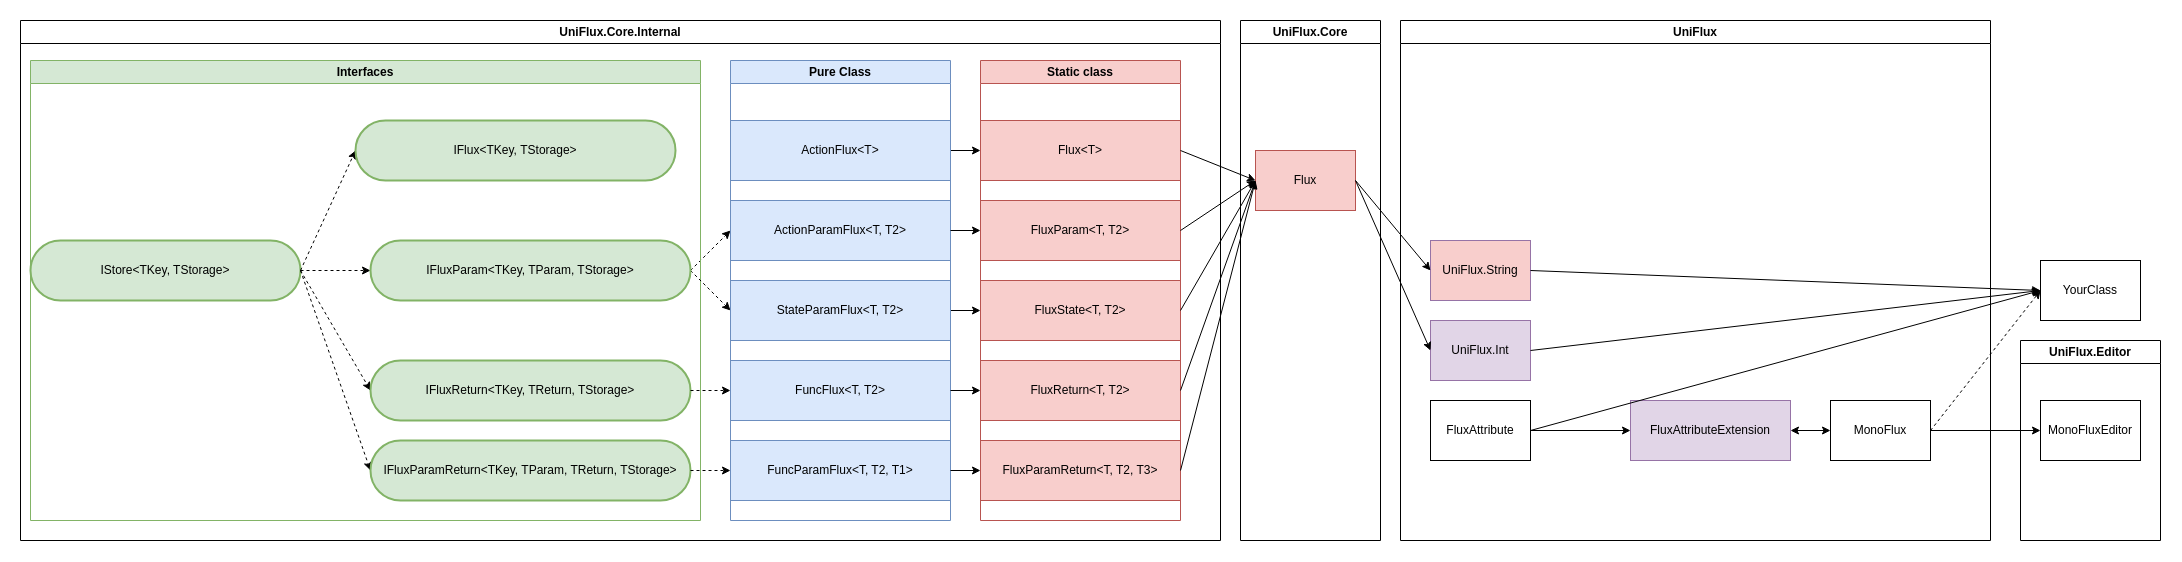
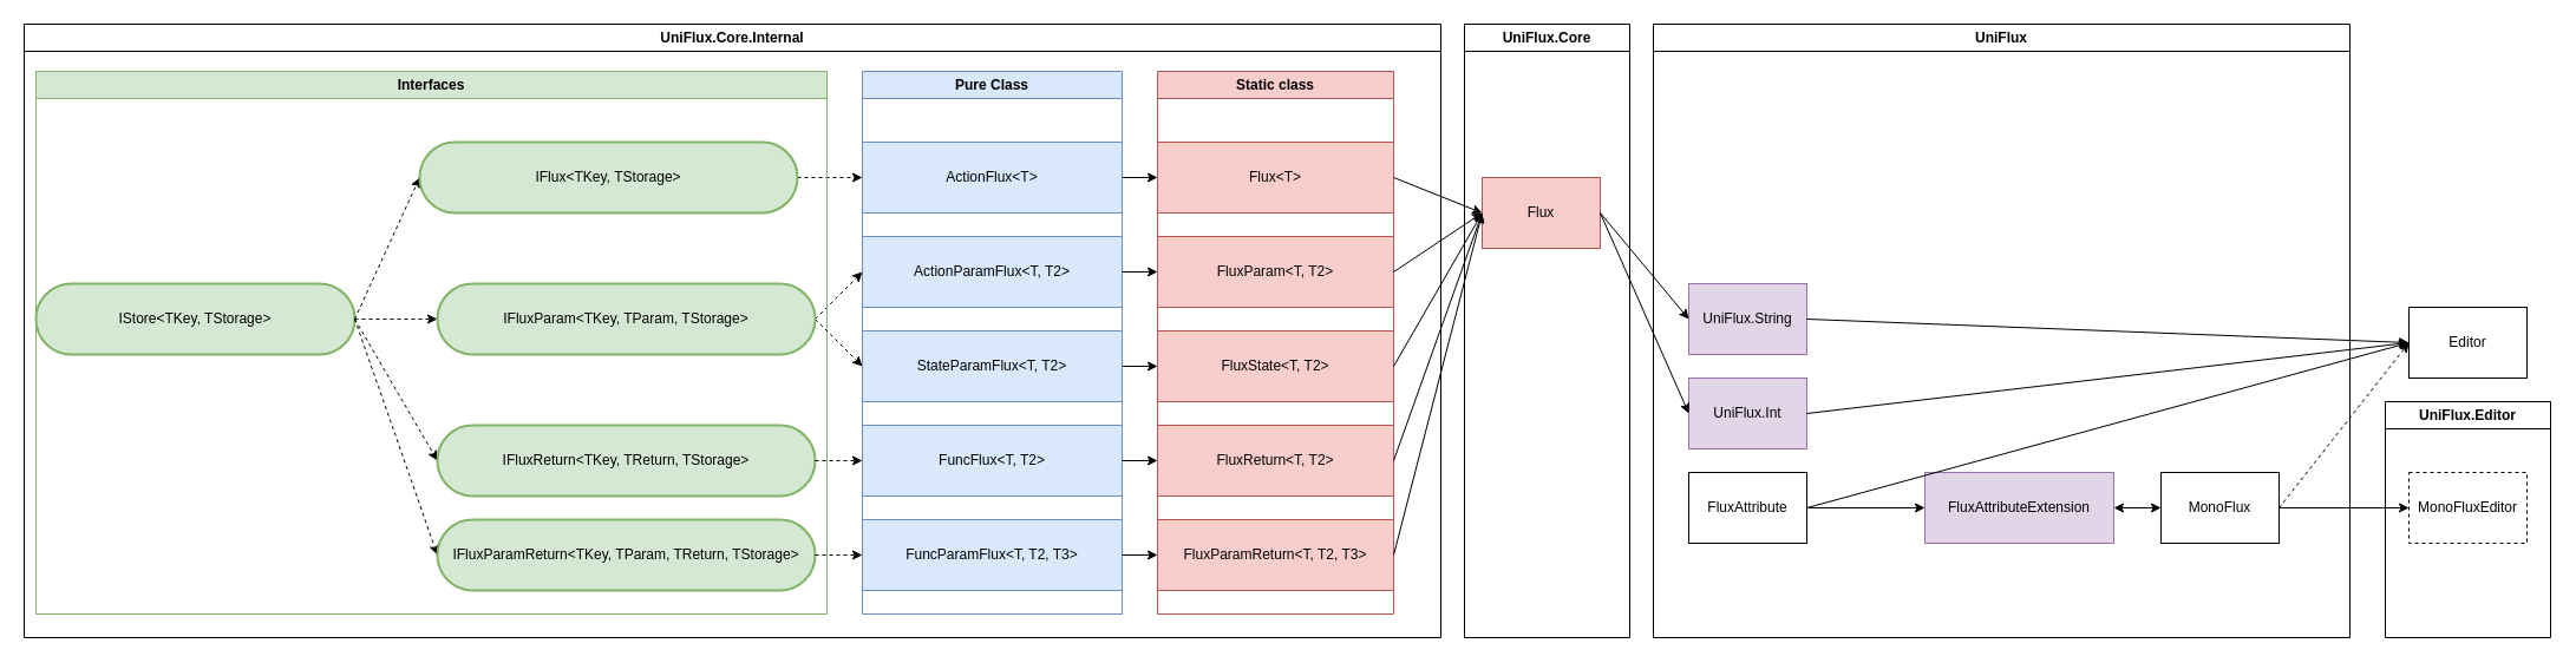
  <mxCell id="0" />
  <mxCell id="1" parent="0" />
+ <mxCell id="2" value="" style="edgeStyle=orthogonalEdgeStyle;rounded=0;orthogonalLoop=1;jettySize=auto;html=1;dashed=1;" parent="1" source="14" target="5" edge="1"><mxGeometry relative="1" as="geometry" /></mxCell>
  <mxCell id="3" value="" style="rounded=0;orthogonalLoop=1;jettySize=auto;html=1;dashed=1;exitX=1;exitY=0.5;exitDx=0;exitDy=0;" parent="1" source="16" edge="1"><mxGeometry relative="1" as="geometry"><mxPoint x="730" y="230" as="targetPoint" /></mxGeometry></mxCell>
  <mxCell id="4" style="rounded=0;orthogonalLoop=1;jettySize=auto;html=1;entryX=0;entryY=0.5;entryDx=0;entryDy=0;exitX=1;exitY=0.5;exitDx=0;exitDy=0;" parent="1" source="5" target="20" edge="1"><mxGeometry relative="1" as="geometry" /></mxCell>
  <mxCell id="5" value="ActionFlux&amp;lt;T&amp;gt;" style="rounded=1;whiteSpace=wrap;html=1;fillColor=#dae8fc;strokeColor=#6c8ebf;glass=0;shadow=0;arcSize=0;" parent="1" vertex="1"><mxGeometry x="730" y="120" width="220" height="60" as="geometry" /></mxCell>
  <mxCell id="6" value="Pure Class" style="swimlane;whiteSpace=wrap;html=1;fillColor=#dae8fc;strokeColor=#6c8ebf;" parent="1" vertex="1"><mxGeometry x="730" y="60" width="220" height="460" as="geometry" /></mxCell>
  <mxCell id="7" value="Interfaces" style="swimlane;whiteSpace=wrap;html=1;fillColor=#d5e8d4;strokeColor=#82b366;" parent="1" vertex="1"><mxGeometry x="30" y="60" width="670" height="460" as="geometry" /></mxCell>
  <mxCell id="8" value="IStore&amp;lt;TKey, TStorage&lt;span style=&quot;background-color: initial;&quot;&gt;&amp;gt;&lt;/span&gt;" style="rounded=1;whiteSpace=wrap;html=1;glass=0;shadow=0;fillColor=#d5e8d4;strokeColor=#82b366;fillStyle=auto;strokeWidth=2;perimeterSpacing=0;arcSize=50;" parent="7" vertex="1"><mxGeometry y="180" width="270" height="60" as="geometry" /></mxCell>
  <mxCell id="9" value="" style="edgeStyle=none;orthogonalLoop=1;jettySize=auto;html=1;rounded=0;exitX=1;exitY=0.5;exitDx=0;exitDy=0;entryX=0;entryY=0.5;entryDx=0;entryDy=0;dashed=1;" parent="1" source="8" target="18" edge="1"><mxGeometry width="80" relative="1" as="geometry"><mxPoint x="480" y="490" as="sourcePoint" /><mxPoint x="560" y="490" as="targetPoint" /><Array as="points" /></mxGeometry></mxCell>
  <mxCell id="10" value="" style="edgeStyle=none;orthogonalLoop=1;jettySize=auto;html=1;rounded=0;exitX=1;exitY=0.5;exitDx=0;exitDy=0;entryX=0;entryY=0.5;entryDx=0;entryDy=0;dashed=1;" parent="1" source="8" target="17" edge="1"><mxGeometry width="80" relative="1" as="geometry"><mxPoint x="490" y="490" as="sourcePoint" /><mxPoint x="570" y="490" as="targetPoint" /><Array as="points" /></mxGeometry></mxCell>
  <mxCell id="11" value="" style="edgeStyle=none;orthogonalLoop=1;jettySize=auto;html=1;rounded=0;exitX=1;exitY=0.5;exitDx=0;exitDy=0;entryX=0;entryY=0.5;entryDx=0;entryDy=0;dashed=1;" parent="1" source="8" target="16" edge="1"><mxGeometry width="80" relative="1" as="geometry"><mxPoint x="580" y="620" as="sourcePoint" /><mxPoint x="660" y="620" as="targetPoint" /><Array as="points" /></mxGeometry></mxCell>
  <mxCell id="12" value="" style="edgeStyle=none;orthogonalLoop=1;jettySize=auto;html=1;rounded=0;exitX=1;exitY=0.5;exitDx=0;exitDy=0;entryX=0;entryY=0.5;entryDx=0;entryDy=0;dashed=1;" parent="1" source="8" target="14" edge="1"><mxGeometry width="80" relative="1" as="geometry"><mxPoint x="460" y="480" as="sourcePoint" /><mxPoint x="540" y="480" as="targetPoint" /><Array as="points" /></mxGeometry></mxCell>
  <mxCell id="13" value="UniFlux.Core.Internal" style="swimlane;whiteSpace=wrap;html=1;" parent="1" vertex="1"><mxGeometry x="20" y="20" width="1200" height="520" as="geometry" /></mxCell>
  <mxCell id="14" value="IFlux&amp;lt;TKey&lt;span style=&quot;background-color: initial;&quot;&gt;,&amp;nbsp;&lt;/span&gt;&lt;span style=&quot;background-color: initial;&quot;&gt;TStorage&lt;/span&gt;&lt;span style=&quot;background-color: initial;&quot;&gt;&amp;gt;&lt;/span&gt;" style="rounded=1;whiteSpace=wrap;html=1;glass=0;shadow=0;fillColor=#d5e8d4;strokeColor=#82b366;fillStyle=auto;strokeWidth=2;perimeterSpacing=0;arcSize=50;" parent="13" vertex="1"><mxGeometry x="335" y="100" width="320" height="60" as="geometry" /></mxCell>
  <mxCell id="15" style="rounded=0;orthogonalLoop=1;jettySize=auto;html=1;exitX=1;exitY=0.5;exitDx=0;exitDy=0;entryX=0;entryY=0.5;entryDx=0;entryDy=0;dashed=1;" edge="1" parent="13" source="16" target="32"><mxGeometry relative="1" as="geometry" /></mxCell>
  <mxCell id="16" value="IFluxParam&amp;lt;TKey, TParam, TStorage&amp;gt;" style="rounded=1;whiteSpace=wrap;html=1;glass=0;shadow=0;fillColor=#d5e8d4;strokeColor=#82b366;fillStyle=auto;strokeWidth=2;perimeterSpacing=0;arcSize=50;" parent="13" vertex="1"><mxGeometry x="350" y="220" width="320" height="60" as="geometry" /></mxCell>
  <mxCell id="17" value="IFluxReturn&amp;lt;TKey, TReturn, TStorage&amp;gt;" style="rounded=1;whiteSpace=wrap;html=1;glass=0;shadow=0;fillColor=#d5e8d4;strokeColor=#82b366;fillStyle=auto;strokeWidth=2;perimeterSpacing=0;arcSize=50;" parent="13" vertex="1"><mxGeometry x="350" y="340" width="320" height="60" as="geometry" /></mxCell>
  <mxCell id="18" value="IFluxParamReturn&amp;lt;TKey, TParam, TReturn, TStorage&amp;gt;" style="rounded=1;whiteSpace=wrap;html=1;glass=0;shadow=0;fillColor=#d5e8d4;strokeColor=#82b366;fillStyle=auto;strokeWidth=2;perimeterSpacing=0;arcSize=50;" parent="13" vertex="1"><mxGeometry x="350" y="420" width="320" height="60" as="geometry" /></mxCell>
  <mxCell id="19" value="Static class" style="swimlane;whiteSpace=wrap;html=1;fillColor=#f8cecc;strokeColor=#b85450;" parent="13" vertex="1"><mxGeometry x="960" y="40" width="200" height="460" as="geometry" /></mxCell>
  <mxCell id="20" value="Flux&amp;lt;T&amp;gt;" style="rounded=0;whiteSpace=wrap;html=1;fillColor=#f8cecc;strokeColor=#b85450;" parent="19" vertex="1"><mxGeometry y="60" width="200" height="60" as="geometry" /></mxCell>
  <mxCell id="21" value="FluxParam&amp;lt;T, T2&amp;gt;" style="rounded=0;whiteSpace=wrap;html=1;fillColor=#f8cecc;strokeColor=#b85450;" parent="19" vertex="1"><mxGeometry y="140" width="200" height="60" as="geometry" /></mxCell>
  <mxCell id="22" value="FluxParamReturn&amp;lt;T, T2, T3&amp;gt;" style="rounded=0;whiteSpace=wrap;html=1;fillColor=#f8cecc;strokeColor=#b85450;" parent="19" vertex="1"><mxGeometry y="380" width="200" height="60" as="geometry" /></mxCell>
  <mxCell id="23" value="FluxReturn&amp;lt;T, T2&amp;gt;" style="rounded=0;whiteSpace=wrap;html=1;fillColor=#f8cecc;strokeColor=#b85450;" parent="19" vertex="1"><mxGeometry y="300" width="200" height="60" as="geometry" /></mxCell>
  <mxCell id="24" value="FluxState&amp;lt;T, T2&amp;gt;" style="rounded=0;whiteSpace=wrap;html=1;fillColor=#f8cecc;strokeColor=#b85450;" vertex="1" parent="19"><mxGeometry y="220" width="200" height="60" as="geometry" /></mxCell>
- <mxCell id="25" value="FuncParamFlux&amp;lt;T, T2, T1&amp;gt;" style="rounded=0;whiteSpace=wrap;html=1;fillColor=#dae8fc;strokeColor=#6c8ebf;" parent="13" vertex="1"><mxGeometry x="710" y="420" width="220" height="60" as="geometry" /></mxCell>
+ <mxCell id="25" value="FuncParamFlux&amp;lt;T, T2, T3&amp;gt;" style="rounded=0;whiteSpace=wrap;html=1;fillColor=#dae8fc;strokeColor=#6c8ebf;" parent="13" vertex="1"><mxGeometry x="710" y="420" width="220" height="60" as="geometry" /></mxCell>
  <mxCell id="26" value="" style="edgeStyle=orthogonalEdgeStyle;rounded=0;orthogonalLoop=1;jettySize=auto;html=1;dashed=1;entryX=0;entryY=0.5;entryDx=0;entryDy=0;" parent="13" source="18" target="25" edge="1"><mxGeometry relative="1" as="geometry" /></mxCell>
  <mxCell id="27" value="" style="edgeStyle=none;orthogonalLoop=1;jettySize=auto;html=1;rounded=0;exitX=1;exitY=0.5;exitDx=0;exitDy=0;entryX=0;entryY=0.5;entryDx=0;entryDy=0;" parent="13" source="25" target="22" edge="1"><mxGeometry width="80" relative="1" as="geometry"><mxPoint x="1120" y="410" as="sourcePoint" /><mxPoint x="1200" y="410" as="targetPoint" /><Array as="points" /></mxGeometry></mxCell>
  <mxCell id="28" value="FuncFlux&amp;lt;T, T2&amp;gt;" style="rounded=0;whiteSpace=wrap;html=1;fillColor=#dae8fc;strokeColor=#6c8ebf;" parent="13" vertex="1"><mxGeometry x="710" y="340" width="220" height="60" as="geometry" /></mxCell>
  <mxCell id="29" value="" style="edgeStyle=orthogonalEdgeStyle;rounded=0;orthogonalLoop=1;jettySize=auto;html=1;dashed=1;entryX=0;entryY=0.5;entryDx=0;entryDy=0;" parent="13" source="17" target="28" edge="1"><mxGeometry relative="1" as="geometry" /></mxCell>
  <mxCell id="30" value="" style="edgeStyle=none;orthogonalLoop=1;jettySize=auto;html=1;rounded=0;exitX=1;exitY=0.5;exitDx=0;exitDy=0;entryX=0;entryY=0.5;entryDx=0;entryDy=0;" parent="13" source="28" target="23" edge="1"><mxGeometry width="80" relative="1" as="geometry"><mxPoint x="1000" y="460" as="sourcePoint" /><mxPoint x="1080" y="460" as="targetPoint" /><Array as="points" /></mxGeometry></mxCell>
  <mxCell id="31" value="" style="edgeStyle=orthogonalEdgeStyle;rounded=0;orthogonalLoop=1;jettySize=auto;html=1;" edge="1" parent="13" source="32" target="24"><mxGeometry relative="1" as="geometry" /></mxCell>
  <mxCell id="32" value="StateParamFlux&amp;lt;T, T2&amp;gt;" style="rounded=0;whiteSpace=wrap;html=1;fillColor=#dae8fc;strokeColor=#6c8ebf;" vertex="1" parent="13"><mxGeometry x="710" y="260" width="220" height="60" as="geometry" /></mxCell>
  <mxCell id="33" value="ActionParamFlux&amp;lt;T, T2&amp;gt;" style="rounded=0;whiteSpace=wrap;html=1;fillColor=#dae8fc;strokeColor=#6c8ebf;" parent="13" vertex="1"><mxGeometry x="710" y="180" width="220" height="60" as="geometry" /></mxCell>
  <mxCell id="34" value="" style="edgeStyle=none;orthogonalLoop=1;jettySize=auto;html=1;rounded=0;exitX=1;exitY=0.5;exitDx=0;exitDy=0;entryX=0;entryY=0.5;entryDx=0;entryDy=0;" parent="13" source="33" target="21" edge="1"><mxGeometry width="80" relative="1" as="geometry"><mxPoint x="1230" y="260" as="sourcePoint" /><mxPoint x="1310" y="260" as="targetPoint" /><Array as="points" /></mxGeometry></mxCell>
  <mxCell id="35" value="UniFlux.Core" style="swimlane;whiteSpace=wrap;html=1;" parent="1" vertex="1"><mxGeometry x="1240" y="20" width="140" height="520" as="geometry" /></mxCell>
  <mxCell id="36" value="Flux" style="rounded=0;whiteSpace=wrap;html=1;fillColor=#f8cecc;strokeColor=#b85450;" parent="35" vertex="1"><mxGeometry x="15" y="130" width="100" height="60" as="geometry" /></mxCell>
  <mxCell id="37" value="UniFlux" style="swimlane;whiteSpace=wrap;html=1;" parent="1" vertex="1"><mxGeometry x="1400" y="20" width="590" height="520" as="geometry" /></mxCell>
  <mxCell id="38" value="MonoFlux" style="rounded=0;whiteSpace=wrap;html=1;" parent="37" vertex="1"><mxGeometry x="430" y="380" width="100" height="60" as="geometry" /></mxCell>
  <mxCell id="39" value="FluxAttribute" style="rounded=0;whiteSpace=wrap;html=1;" parent="37" vertex="1"><mxGeometry x="30" y="380" width="100" height="60" as="geometry" /></mxCell>
  <mxCell id="40" value="" style="edgeStyle=none;orthogonalLoop=1;jettySize=auto;html=1;rounded=0;startArrow=classic;startFill=1;" parent="37" source="42" target="38" edge="1"><mxGeometry width="80" relative="1" as="geometry"><mxPoint x="380" y="225" as="sourcePoint" /><mxPoint x="460" y="225" as="targetPoint" /><Array as="points" /></mxGeometry></mxCell>
  <mxCell id="41" value="" style="edgeStyle=none;orthogonalLoop=1;jettySize=auto;html=1;rounded=0;entryX=0;entryY=0.5;entryDx=0;entryDy=0;exitX=1;exitY=0.5;exitDx=0;exitDy=0;" parent="37" source="39" target="42" edge="1"><mxGeometry width="80" relative="1" as="geometry"><mxPoint x="240" y="240" as="sourcePoint" /><mxPoint x="400" y="200" as="targetPoint" /><Array as="points" /></mxGeometry></mxCell>
  <mxCell id="42" value="FluxAttributeExtension" style="rounded=0;whiteSpace=wrap;html=1;fillColor=#e1d5e7;strokeColor=#9673a6;" parent="37" vertex="1"><mxGeometry x="230" y="380" width="160" height="60" as="geometry" /></mxCell>
- <mxCell id="43" value="UniFlux.String" style="rounded=0;whiteSpace=wrap;html=1;fillColor=#f8cecc;strokeColor=#9673a6;" parent="37" vertex="1"><mxGeometry x="30" y="220" width="100" height="60" as="geometry" /></mxCell>
+ <mxCell id="43" value="UniFlux.String" style="rounded=0;whiteSpace=wrap;html=1;fillColor=#e1d5e7;strokeColor=#9673a6;" parent="37" vertex="1"><mxGeometry x="30" y="220" width="100" height="60" as="geometry" /></mxCell>
  <mxCell id="44" value="UniFlux.Int" style="rounded=0;whiteSpace=wrap;html=1;fillColor=#e1d5e7;strokeColor=#9673a6;" parent="37" vertex="1"><mxGeometry x="30" y="300" width="100" height="60" as="geometry" /></mxCell>
  <mxCell id="45" value="" style="edgeStyle=none;orthogonalLoop=1;jettySize=auto;html=1;rounded=0;exitX=1;exitY=0.5;exitDx=0;exitDy=0;entryX=0;entryY=0.5;entryDx=0;entryDy=0;" parent="1" source="20" target="36" edge="1"><mxGeometry width="80" relative="1" as="geometry"><mxPoint x="1150" y="500" as="sourcePoint" /><mxPoint x="1230" y="500" as="targetPoint" /><Array as="points" /></mxGeometry></mxCell>
  <mxCell id="46" value="" style="edgeStyle=none;orthogonalLoop=1;jettySize=auto;html=1;rounded=0;exitX=1;exitY=0.5;exitDx=0;exitDy=0;entryX=0;entryY=0.5;entryDx=0;entryDy=0;" parent="1" source="21" target="36" edge="1"><mxGeometry width="80" relative="1" as="geometry"><mxPoint x="1190" y="480" as="sourcePoint" /><mxPoint x="1270" y="480" as="targetPoint" /><Array as="points" /></mxGeometry></mxCell>
  <mxCell id="47" value="" style="edgeStyle=none;orthogonalLoop=1;jettySize=auto;html=1;rounded=0;exitX=1;exitY=0.5;exitDx=0;exitDy=0;entryX=0;entryY=0.5;entryDx=0;entryDy=0;" parent="1" source="23" target="36" edge="1"><mxGeometry width="80" relative="1" as="geometry"><mxPoint x="1170" y="500" as="sourcePoint" /><mxPoint x="1250" y="500" as="targetPoint" /><Array as="points" /></mxGeometry></mxCell>
  <mxCell id="48" value="" style="edgeStyle=none;orthogonalLoop=1;jettySize=auto;html=1;rounded=0;exitX=1;exitY=0.5;exitDx=0;exitDy=0;entryX=0;entryY=0.5;entryDx=0;entryDy=0;" parent="1" source="22" target="36" edge="1"><mxGeometry width="80" relative="1" as="geometry"><mxPoint x="1170" y="520" as="sourcePoint" /><mxPoint x="1250" y="520" as="targetPoint" /><Array as="points" /></mxGeometry></mxCell>
  <mxCell id="49" value="" style="edgeStyle=none;orthogonalLoop=1;jettySize=auto;html=1;rounded=0;exitX=1;exitY=0.5;exitDx=0;exitDy=0;entryX=0;entryY=0.5;entryDx=0;entryDy=0;" parent="1" source="36" target="43" edge="1"><mxGeometry width="80" relative="1" as="geometry"><mxPoint x="1440" y="320" as="sourcePoint" /><mxPoint x="1520" y="320" as="targetPoint" /><Array as="points" /></mxGeometry></mxCell>
  <mxCell id="50" value="" style="edgeStyle=none;orthogonalLoop=1;jettySize=auto;html=1;rounded=0;exitX=1;exitY=0.5;exitDx=0;exitDy=0;entryX=0;entryY=0.5;entryDx=0;entryDy=0;" parent="1" source="36" target="44" edge="1"><mxGeometry width="80" relative="1" as="geometry"><mxPoint x="1440" y="300" as="sourcePoint" /><mxPoint x="1520" y="250" as="targetPoint" /><Array as="points" /></mxGeometry></mxCell>
  <mxCell id="51" value="UniFlux.Editor" style="swimlane;whiteSpace=wrap;html=1;" parent="1" vertex="1"><mxGeometry x="2020" y="340" width="140" height="200" as="geometry" /></mxCell>
- <mxCell id="52" value="MonoFluxEditor" style="rounded=0;whiteSpace=wrap;html=1;" parent="51" vertex="1"><mxGeometry x="20" y="60" width="100" height="60" as="geometry" /></mxCell>
+ <mxCell id="52" value="MonoFluxEditor" style="rounded=0;whiteSpace=wrap;html=1;dashed=1;" parent="51" vertex="1"><mxGeometry x="20" y="60" width="100" height="60" as="geometry" /></mxCell>
  <mxCell id="53" value="" style="edgeStyle=none;orthogonalLoop=1;jettySize=auto;html=1;rounded=0;exitX=1;exitY=0.5;exitDx=0;exitDy=0;entryX=0;entryY=0.5;entryDx=0;entryDy=0;" parent="1" source="38" target="52" edge="1"><mxGeometry width="80" relative="1" as="geometry"><mxPoint x="1940" y="250" as="sourcePoint" /><mxPoint x="2020" y="250" as="targetPoint" /><Array as="points" /></mxGeometry></mxCell>
- <mxCell id="54" value="YourClass" style="rounded=0;whiteSpace=wrap;html=1;" parent="1" vertex="1"><mxGeometry x="2040" y="260" width="100" height="60" as="geometry" /></mxCell>
+ <mxCell id="54" value="Editor" style="rounded=0;whiteSpace=wrap;html=1;" parent="1" vertex="1"><mxGeometry x="2040" y="260" width="100" height="60" as="geometry" /></mxCell>
  <mxCell id="55" value="" style="edgeStyle=none;orthogonalLoop=1;jettySize=auto;html=1;rounded=0;exitX=1;exitY=0.5;exitDx=0;exitDy=0;entryX=0;entryY=0.5;entryDx=0;entryDy=0;dashed=1;" parent="1" source="38" target="54" edge="1"><mxGeometry width="80" relative="1" as="geometry"><mxPoint x="1990" y="170" as="sourcePoint" /><mxPoint x="2070" y="170" as="targetPoint" /><Array as="points" /></mxGeometry></mxCell>
  <mxCell id="56" value="" style="edgeStyle=none;orthogonalLoop=1;jettySize=auto;html=1;rounded=0;exitX=1;exitY=0.5;exitDx=0;exitDy=0;entryX=0;entryY=0.5;entryDx=0;entryDy=0;" parent="1" source="39" target="54" edge="1"><mxGeometry width="80" relative="1" as="geometry"><mxPoint x="1600" y="110" as="sourcePoint" /><mxPoint x="1680" y="110" as="targetPoint" /><Array as="points" /></mxGeometry></mxCell>
  <mxCell id="57" value="" style="edgeStyle=none;orthogonalLoop=1;jettySize=auto;html=1;rounded=0;exitX=1;exitY=0.5;exitDx=0;exitDy=0;entryX=0;entryY=0.5;entryDx=0;entryDy=0;" parent="1" source="43" target="54" edge="1"><mxGeometry width="80" relative="1" as="geometry"><mxPoint x="1640" y="300" as="sourcePoint" /><mxPoint x="1720" y="300" as="targetPoint" /><Array as="points" /></mxGeometry></mxCell>
  <mxCell id="58" value="" style="edgeStyle=none;orthogonalLoop=1;jettySize=auto;html=1;rounded=0;exitX=1;exitY=0.5;exitDx=0;exitDy=0;entryX=0;entryY=0.5;entryDx=0;entryDy=0;" parent="1" source="44" target="54" edge="1"><mxGeometry width="80" relative="1" as="geometry"><mxPoint x="1570" y="330" as="sourcePoint" /><mxPoint x="2060" y="210" as="targetPoint" /><Array as="points" /></mxGeometry></mxCell>
  <mxCell id="59" style="rounded=0;orthogonalLoop=1;jettySize=auto;html=1;exitX=1;exitY=0.5;exitDx=0;exitDy=0;entryX=0;entryY=0.5;entryDx=0;entryDy=0;" edge="1" parent="1" source="24" target="36"><mxGeometry relative="1" as="geometry" /></mxCell>
